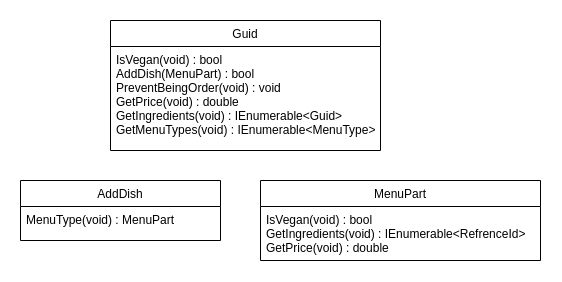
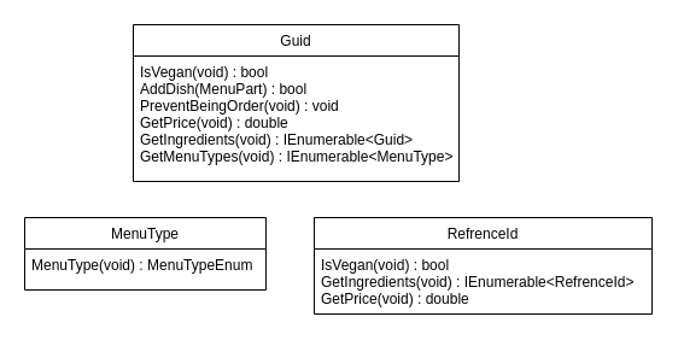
  <mxCell id="0" />
  <mxCell id="1" parent="0" />
  <mxCell id="2" value="Guid" style="swimlane;fontStyle=0;align=center;verticalAlign=top;childLayout=stackLayout;horizontal=1;startSize=26;horizontalStack=0;resizeParent=1;resizeLast=0;collapsible=0;marginBottom=0;rounded=0;shadow=0;strokeWidth=1;expand=1;" parent="1" vertex="1"><mxGeometry x="110" y="20" width="270" height="130" as="geometry"><mxRectangle x="340" y="380" width="170" height="26" as="alternateBounds" /></mxGeometry></mxCell>
  <mxCell id="3" value="IsVegan(void) : bool&#10;AddDish(MenuPart) : bool&#10;PreventBeingOrder(void) : void&#10;GetPrice(void) : double&#10;GetIngredients(void) : IEnumerable&lt;Guid&gt;&#10;GetMenuTypes(void) : IEnumerable&lt;MenuType&gt;&#10;&#10;" style="text;align=left;verticalAlign=top;spacingLeft=4;spacingRight=4;overflow=hidden;rotatable=0;points=[[0,0.5],[1,0.5]];portConstraint=eastwest;" parent="2" vertex="1"><mxGeometry y="26" width="270" height="104" as="geometry" /></mxCell>
- <mxCell id="4" value="MenuPart" style="swimlane;fontStyle=0;align=center;verticalAlign=top;childLayout=stackLayout;horizontal=1;startSize=26;horizontalStack=0;resizeParent=1;resizeLast=0;collapsible=0;marginBottom=0;rounded=0;shadow=0;strokeWidth=1;expand=1;" vertex="1" parent="1"><mxGeometry x="260" y="180" width="280" height="80" as="geometry"><mxRectangle x="340" y="380" width="170" height="26" as="alternateBounds" /></mxGeometry></mxCell>
+ <mxCell id="4" value="RefrenceId" style="swimlane;fontStyle=0;align=center;verticalAlign=top;childLayout=stackLayout;horizontal=1;startSize=26;horizontalStack=0;resizeParent=1;resizeLast=0;collapsible=0;marginBottom=0;rounded=0;shadow=0;strokeWidth=1;expand=1;" vertex="1" parent="1"><mxGeometry x="260" y="180" width="280" height="80" as="geometry"><mxRectangle x="340" y="380" width="170" height="26" as="alternateBounds" /></mxGeometry></mxCell>
  <mxCell id="5" value="IsVegan(void) : bool&#10;GetIngredients(void) : IEnumerable&lt;RefrenceId&gt;&#10;GetPrice(void) : double&#10;" style="text;align=left;verticalAlign=top;spacingLeft=4;spacingRight=4;overflow=hidden;rotatable=0;points=[[0,0.5],[1,0.5]];portConstraint=eastwest;" vertex="1" parent="4"><mxGeometry y="26" width="280" height="54" as="geometry" /></mxCell>
- <mxCell id="6" value="AddDish" style="swimlane;fontStyle=0;align=center;verticalAlign=top;childLayout=stackLayout;horizontal=1;startSize=26;horizontalStack=0;resizeParent=1;resizeLast=0;collapsible=0;marginBottom=0;rounded=0;shadow=0;strokeWidth=1;expand=1;" vertex="1" parent="1"><mxGeometry x="20" y="180" width="200" height="60" as="geometry"><mxRectangle x="340" y="380" width="170" height="26" as="alternateBounds" /></mxGeometry></mxCell>
- <mxCell id="7" value="MenuType(void) : MenuPart" style="text;align=left;verticalAlign=top;spacingLeft=4;spacingRight=4;overflow=hidden;rotatable=0;points=[[0,0.5],[1,0.5]];portConstraint=eastwest;" vertex="1" parent="6"><mxGeometry y="26" width="200" height="24" as="geometry" /></mxCell>
+ <mxCell id="6" value="MenuType" style="swimlane;fontStyle=0;align=center;verticalAlign=top;childLayout=stackLayout;horizontal=1;startSize=26;horizontalStack=0;resizeParent=1;resizeLast=0;collapsible=0;marginBottom=0;rounded=0;shadow=0;strokeWidth=1;expand=1;" vertex="1" parent="1"><mxGeometry x="20" y="180" width="200" height="60" as="geometry"><mxRectangle x="340" y="380" width="170" height="26" as="alternateBounds" /></mxGeometry></mxCell>
+ <mxCell id="7" value="MenuType(void) : MenuTypeEnum" style="text;align=left;verticalAlign=top;spacingLeft=4;spacingRight=4;overflow=hidden;rotatable=0;points=[[0,0.5],[1,0.5]];portConstraint=eastwest;" vertex="1" parent="6"><mxGeometry y="26" width="200" height="24" as="geometry" /></mxCell>
